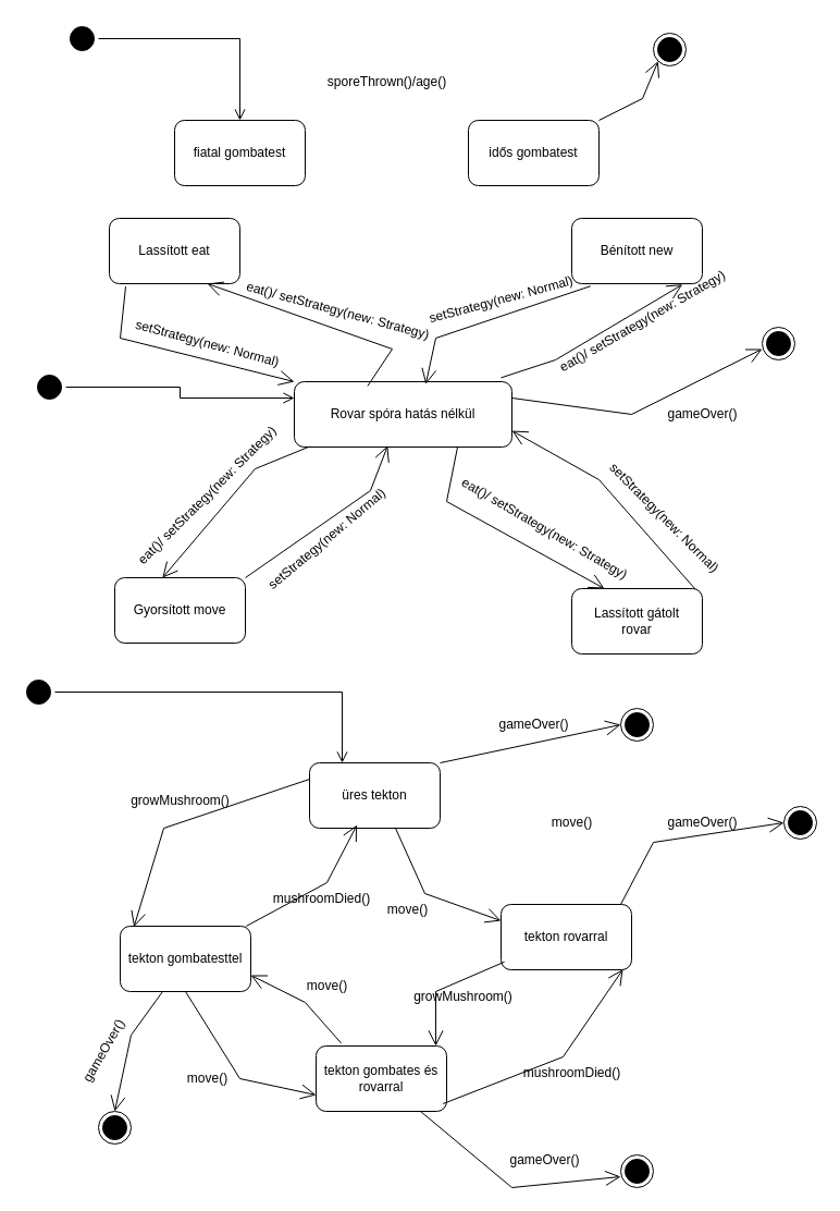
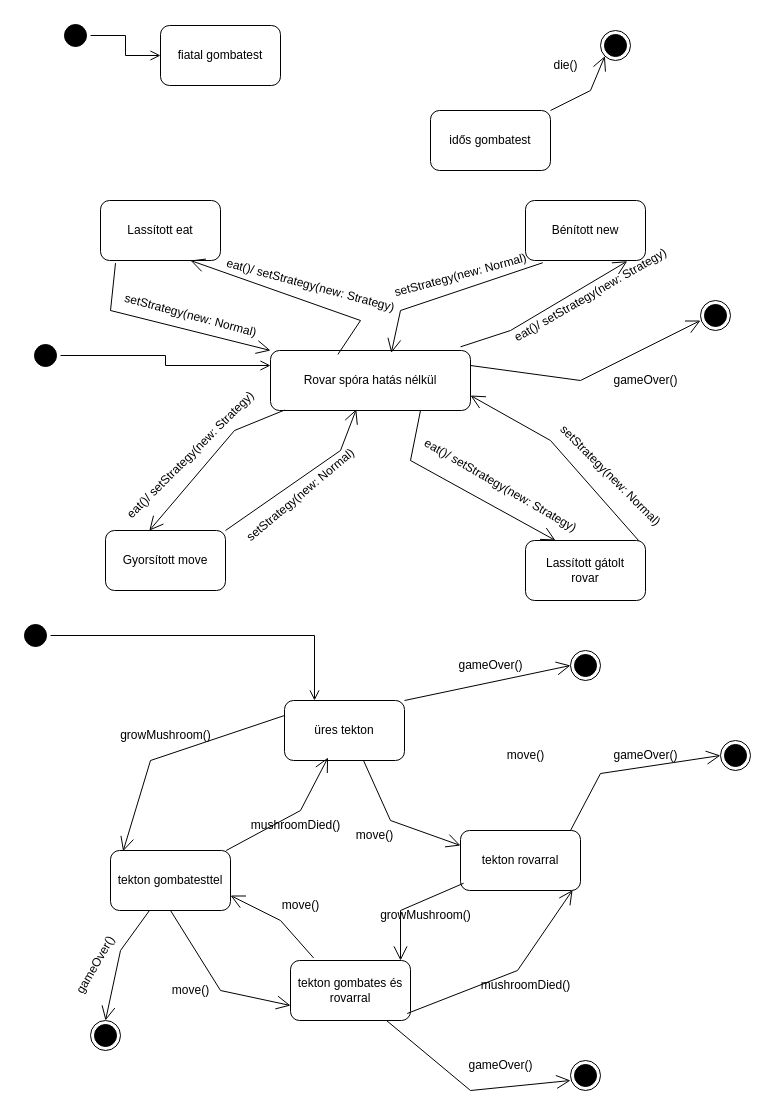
  <mxCell id="0" />
  <mxCell id="1" parent="0" />
  <mxCell id="2" value="" style="ellipse;html=1;shape=startState;fillColor=#000000;strokeColor=#000000;" parent="1" vertex="1"><mxGeometry x="60" y="20" width="30" height="30" as="geometry" /></mxCell>
  <mxCell id="3" value="" style="edgeStyle=orthogonalEdgeStyle;html=1;verticalAlign=bottom;endArrow=open;endSize=8;strokeColor=#000000;rounded=0;" parent="1" source="2" target="11" edge="1"><mxGeometry relative="1" as="geometry"><mxPoint x="180" y="140" as="targetPoint" /></mxGeometry></mxCell>
  <mxCell id="4" value="" style="ellipse;html=1;shape=startState;fillColor=#000000;strokeColor=#000000;" parent="1" vertex="1"><mxGeometry x="30" y="340" width="30" height="30" as="geometry" /></mxCell>
  <mxCell id="5" value="" style="edgeStyle=orthogonalEdgeStyle;html=1;verticalAlign=bottom;endArrow=open;endSize=8;strokeColor=#000000;rounded=0;entryX=0;entryY=0.25;entryDx=0;entryDy=0;" parent="1" source="4" target="12" edge="1"><mxGeometry relative="1" as="geometry"><mxPoint x="190" y="330" as="targetPoint" /></mxGeometry></mxCell>
  <mxCell id="6" value="" style="ellipse;html=1;shape=startState;fillColor=#000000;strokeColor=#000000;" parent="1" vertex="1"><mxGeometry x="20" y="620" width="30" height="30" as="geometry" /></mxCell>
  <mxCell id="7" value="" style="edgeStyle=orthogonalEdgeStyle;html=1;verticalAlign=bottom;endArrow=open;endSize=8;strokeColor=#000000;rounded=0;entryX=0.25;entryY=0;entryDx=0;entryDy=0;" parent="1" source="6" target="18" edge="1"><mxGeometry relative="1" as="geometry"><mxPoint x="75" y="700" as="targetPoint" /></mxGeometry></mxCell>
  <mxCell id="8" value="" style="ellipse;html=1;shape=endState;fillColor=#000000;strokeColor=#000000;" parent="1" vertex="1"><mxGeometry x="570" y="650" width="30" height="30" as="geometry" /></mxCell>
  <mxCell id="9" value="" style="ellipse;html=1;shape=endState;fillColor=#000000;strokeColor=#000000;" parent="1" vertex="1"><mxGeometry x="700" y="300" width="30" height="30" as="geometry" /></mxCell>
  <mxCell id="10" value="" style="ellipse;html=1;shape=endState;fillColor=#000000;strokeColor=#000000;" parent="1" vertex="1"><mxGeometry x="600" y="30" width="30" height="30" as="geometry" /></mxCell>
- <mxCell id="11" value="fiatal gombatest" style="rounded=1;whiteSpace=wrap;html=1;" parent="1" vertex="1"><mxGeometry x="160" y="110" width="120" height="60" as="geometry" /></mxCell>
+ <mxCell id="11" value="fiatal gombatest" style="rounded=1;whiteSpace=wrap;html=1;" parent="1" vertex="1"><mxGeometry x="160" y="25" width="120" height="60" as="geometry" /></mxCell>
  <mxCell id="12" value="Rovar spóra hatás nélkül" style="rounded=1;whiteSpace=wrap;html=1;" parent="1" vertex="1"><mxGeometry x="270" y="350" width="200" height="60" as="geometry" /></mxCell>
  <mxCell id="13" value="idős gombatest" style="rounded=1;whiteSpace=wrap;html=1;" parent="1" vertex="1"><mxGeometry x="430" y="110" width="120" height="60" as="geometry" /></mxCell>
  <mxCell id="14" value="Lassított eat" style="rounded=1;whiteSpace=wrap;html=1;" parent="1" vertex="1"><mxGeometry x="100" y="200" width="120" height="60" as="geometry" /></mxCell>
  <mxCell id="15" value="Gyorsított move" style="rounded=1;whiteSpace=wrap;html=1;" parent="1" vertex="1"><mxGeometry x="105" y="530" width="120" height="60" as="geometry" /></mxCell>
  <mxCell id="16" value="Bénított new" style="rounded=1;whiteSpace=wrap;html=1;" parent="1" vertex="1"><mxGeometry x="525" y="200" width="120" height="60" as="geometry" /></mxCell>
  <mxCell id="17" value="Lassított gátolt&lt;br&gt;rovar" style="rounded=1;whiteSpace=wrap;html=1;" parent="1" vertex="1"><mxGeometry x="525" y="540" width="120" height="60" as="geometry" /></mxCell>
  <mxCell id="18" value="üres tekton" style="rounded=1;whiteSpace=wrap;html=1;" parent="1" vertex="1"><mxGeometry x="284" y="700" width="120" height="60" as="geometry" /></mxCell>
  <mxCell id="19" value="tekton gombatesttel" style="rounded=1;whiteSpace=wrap;html=1;" parent="1" vertex="1"><mxGeometry x="110" y="850" width="120" height="60" as="geometry" /></mxCell>
  <mxCell id="20" value="tekton rovarral" style="rounded=1;whiteSpace=wrap;html=1;" parent="1" vertex="1"><mxGeometry x="460" y="830" width="120" height="60" as="geometry" /></mxCell>
  <mxCell id="21" value="tekton gombates és rovarral" style="rounded=1;whiteSpace=wrap;html=1;" parent="1" vertex="1"><mxGeometry x="290" y="960" width="120" height="60" as="geometry" /></mxCell>
- <mxCell id="22" value="sporeThrown()/age()" style="text;html=1;align=center;verticalAlign=middle;resizable=0;points=[];autosize=1;strokeColor=none;fillColor=none;" parent="1" vertex="1"><mxGeometry x="290" y="60" width="130" height="30" as="geometry" /></mxCell>
+ <mxCell id="23" value="die()" style="text;html=1;align=center;verticalAlign=middle;resizable=0;points=[];autosize=1;strokeColor=none;fillColor=none;" parent="1" vertex="1"><mxGeometry x="540" y="50" width="50" height="30" as="geometry" /></mxCell>
  <mxCell id="24" value="" style="endArrow=open;endFill=1;endSize=12;html=1;rounded=0;exitX=0.125;exitY=1.044;exitDx=0;exitDy=0;entryX=0;entryY=0;entryDx=0;entryDy=0;exitPerimeter=0;" parent="1" source="14" target="12" edge="1"><mxGeometry width="160" relative="1" as="geometry"><mxPoint x="280" y="200" as="sourcePoint" /><mxPoint x="440" y="200" as="targetPoint" /><Array as="points"><mxPoint x="110" y="310" /></Array></mxGeometry></mxCell>
  <mxCell id="25" value="" style="endArrow=open;endFill=1;endSize=12;html=1;rounded=0;entryX=0.75;entryY=1;entryDx=0;entryDy=0;exitX=0.337;exitY=0.066;exitDx=0;exitDy=0;exitPerimeter=0;" parent="1" source="12" target="14" edge="1"><mxGeometry width="160" relative="1" as="geometry"><mxPoint x="460" y="310" as="sourcePoint" /><mxPoint x="340" y="310" as="targetPoint" /><Array as="points"><mxPoint x="360" y="320" /></Array></mxGeometry></mxCell>
  <mxCell id="26" value="" style="endArrow=open;endFill=1;endSize=12;html=1;rounded=0;exitX=1;exitY=0;exitDx=0;exitDy=0;entryX=0;entryY=1;entryDx=0;entryDy=0;" parent="1" source="13" target="10" edge="1"><mxGeometry width="160" relative="1" as="geometry"><mxPoint x="360" y="15" as="sourcePoint" /><mxPoint x="407" y="70" as="targetPoint" /><Array as="points"><mxPoint x="590" y="90" /></Array></mxGeometry></mxCell>
  <mxCell id="27" value="" style="endArrow=open;endFill=1;endSize=12;html=1;rounded=0;exitX=0.95;exitY=-0.061;exitDx=0;exitDy=0;entryX=0.848;entryY=1.012;entryDx=0;entryDy=0;entryPerimeter=0;exitPerimeter=0;" parent="1" source="12" target="16" edge="1"><mxGeometry width="160" relative="1" as="geometry"><mxPoint x="524" y="300" as="sourcePoint" /><mxPoint x="571" y="355" as="targetPoint" /><Array as="points"><mxPoint x="510" y="330" /></Array></mxGeometry></mxCell>
  <mxCell id="28" value="" style="endArrow=open;endFill=1;endSize=12;html=1;rounded=0;exitX=0.144;exitY=1.037;exitDx=0;exitDy=0;entryX=0.604;entryY=0.04;entryDx=0;entryDy=0;entryPerimeter=0;exitPerimeter=0;" parent="1" source="16" target="12" edge="1"><mxGeometry width="160" relative="1" as="geometry"><mxPoint x="534" y="310" as="sourcePoint" /><mxPoint x="581" y="365" as="targetPoint" /><Array as="points"><mxPoint x="400" y="310" /></Array></mxGeometry></mxCell>
  <mxCell id="29" value="" style="endArrow=open;endFill=1;endSize=12;html=1;rounded=0;exitX=0.75;exitY=1;exitDx=0;exitDy=0;entryX=0.25;entryY=0;entryDx=0;entryDy=0;" parent="1" source="12" target="17" edge="1"><mxGeometry width="160" relative="1" as="geometry"><mxPoint x="544" y="320" as="sourcePoint" /><mxPoint x="490" y="450" as="targetPoint" /><Array as="points"><mxPoint x="410" y="460" /></Array></mxGeometry></mxCell>
  <mxCell id="30" value="" style="endArrow=open;endFill=1;endSize=12;html=1;rounded=0;exitX=0.944;exitY=0.004;exitDx=0;exitDy=0;entryX=1;entryY=0.75;entryDx=0;entryDy=0;exitPerimeter=0;" parent="1" source="17" target="12" edge="1"><mxGeometry width="160" relative="1" as="geometry"><mxPoint x="554" y="330" as="sourcePoint" /><mxPoint x="601" y="385" as="targetPoint" /><Array as="points"><mxPoint x="550" y="440" /></Array></mxGeometry></mxCell>
  <mxCell id="31" value="" style="endArrow=open;endFill=1;endSize=12;html=1;rounded=0;exitX=0.07;exitY=0.993;exitDx=0;exitDy=0;entryX=0.365;entryY=0.002;entryDx=0;entryDy=0;entryPerimeter=0;exitPerimeter=0;" parent="1" source="12" target="15" edge="1"><mxGeometry width="160" relative="1" as="geometry"><mxPoint x="564" y="340" as="sourcePoint" /><mxPoint x="611" y="395" as="targetPoint" /><Array as="points"><mxPoint x="234" y="430" /></Array></mxGeometry></mxCell>
  <mxCell id="32" value="" style="endArrow=open;endFill=1;endSize=12;html=1;rounded=0;exitX=1;exitY=0;exitDx=0;exitDy=0;entryX=0.429;entryY=0.98;entryDx=0;entryDy=0;entryPerimeter=0;" parent="1" source="15" target="12" edge="1"><mxGeometry width="160" relative="1" as="geometry"><mxPoint x="574" y="350" as="sourcePoint" /><mxPoint x="621" y="405" as="targetPoint" /><Array as="points"><mxPoint x="340" y="450" /></Array></mxGeometry></mxCell>
  <mxCell id="33" value="" style="endArrow=open;endFill=1;endSize=12;html=1;rounded=0;exitX=0;exitY=0.25;exitDx=0;exitDy=0;entryX=0.105;entryY=0.012;entryDx=0;entryDy=0;entryPerimeter=0;" parent="1" source="18" target="19" edge="1"><mxGeometry width="160" relative="1" as="geometry"><mxPoint x="434" y="730" as="sourcePoint" /><mxPoint x="481" y="785" as="targetPoint" /><Array as="points"><mxPoint x="150" y="760" /></Array></mxGeometry></mxCell>
  <mxCell id="34" value="" style="endArrow=open;endFill=1;endSize=12;html=1;rounded=0;entryX=0.363;entryY=0.95;entryDx=0;entryDy=0;entryPerimeter=0;" parent="1" source="19" target="18" edge="1"><mxGeometry width="160" relative="1" as="geometry"><mxPoint x="266.5" y="835" as="sourcePoint" /><mxPoint x="313.5" y="890" as="targetPoint" /><Array as="points"><mxPoint x="300" y="810" /></Array></mxGeometry></mxCell>
  <mxCell id="35" value="" style="endArrow=open;endFill=1;endSize=12;html=1;rounded=0;exitX=0.5;exitY=1;exitDx=0;exitDy=0;entryX=0;entryY=0.25;entryDx=0;entryDy=0;" parent="1" target="20" edge="1"><mxGeometry width="160" relative="1" as="geometry"><mxPoint x="363" y="760" as="sourcePoint" /><mxPoint x="410" y="815" as="targetPoint" /><Array as="points"><mxPoint x="390" y="820" /></Array></mxGeometry></mxCell>
  <mxCell id="36" value="" style="endArrow=open;endFill=1;endSize=12;html=1;rounded=0;entryX=1;entryY=0.75;entryDx=0;entryDy=0;exitX=0.192;exitY=-0.044;exitDx=0;exitDy=0;exitPerimeter=0;" parent="1" source="21" target="19" edge="1"><mxGeometry width="160" relative="1" as="geometry"><mxPoint x="308" y="926.5" as="sourcePoint" /><mxPoint x="410" y="833.5" as="targetPoint" /><Array as="points"><mxPoint x="280" y="920" /></Array></mxGeometry></mxCell>
  <mxCell id="37" value="" style="endArrow=open;endFill=1;endSize=12;html=1;rounded=0;entryX=0;entryY=0.75;entryDx=0;entryDy=0;exitX=0.5;exitY=1;exitDx=0;exitDy=0;" parent="1" source="19" target="21" edge="1"><mxGeometry width="160" relative="1" as="geometry"><mxPoint x="323" y="967" as="sourcePoint" /><mxPoint x="240" y="905" as="targetPoint" /><Array as="points"><mxPoint x="220" y="990" /></Array></mxGeometry></mxCell>
  <mxCell id="38" value="" style="endArrow=open;endFill=1;endSize=12;html=1;rounded=0;entryX=0.934;entryY=0.993;entryDx=0;entryDy=0;exitX=0.973;exitY=0.883;exitDx=0;exitDy=0;exitPerimeter=0;entryPerimeter=0;" parent="1" source="21" target="20" edge="1"><mxGeometry width="160" relative="1" as="geometry"><mxPoint x="550" y="992" as="sourcePoint" /><mxPoint x="467" y="930" as="targetPoint" /><Array as="points"><mxPoint x="517" y="970" /></Array></mxGeometry></mxCell>
  <mxCell id="39" value="" style="endArrow=open;endFill=1;endSize=12;html=1;rounded=0;entryX=0.917;entryY=0;entryDx=0;entryDy=0;exitX=0.026;exitY=0.879;exitDx=0;exitDy=0;exitPerimeter=0;entryPerimeter=0;" parent="1" source="20" target="21" edge="1"><mxGeometry width="160" relative="1" as="geometry"><mxPoint x="343" y="987" as="sourcePoint" /><mxPoint x="260" y="925" as="targetPoint" /><Array as="points"><mxPoint x="400" y="910" /></Array></mxGeometry></mxCell>
  <mxCell id="40" value="eat()/ setStrategy(new: Strategy)" style="text;html=1;align=center;verticalAlign=middle;resizable=0;points=[];autosize=1;strokeColor=none;fillColor=none;rotation=-30;" parent="1" vertex="1"><mxGeometry x="490" y="280" width="200" height="30" as="geometry" /></mxCell>
  <mxCell id="41" value="move()" style="text;html=1;align=center;verticalAlign=middle;resizable=0;points=[];autosize=1;strokeColor=none;fillColor=none;" parent="1" vertex="1"><mxGeometry x="344" y="820" width="60" height="30" as="geometry" /></mxCell>
  <mxCell id="42" value="" style="endArrow=open;endFill=1;endSize=12;html=1;rounded=0;exitX=1;exitY=0.25;exitDx=0;exitDy=0;" parent="1" source="12" edge="1"><mxGeometry width="160" relative="1" as="geometry"><mxPoint x="543" y="510" as="sourcePoint" /><mxPoint x="700" y="320" as="targetPoint" /><Array as="points"><mxPoint x="580" y="380" /></Array></mxGeometry></mxCell>
  <mxCell id="43" value="" style="endArrow=open;endFill=1;endSize=12;html=1;rounded=0;exitX=0.598;exitY=-0.048;exitDx=0;exitDy=0;exitPerimeter=0;entryX=0;entryY=0.5;entryDx=0;entryDy=0;" parent="1" edge="1" target="46"><mxGeometry width="160" relative="1" as="geometry"><mxPoint x="570" y="830" as="sourcePoint" /><mxPoint x="630" y="760" as="targetPoint" /><Array as="points"><mxPoint x="600" y="773" /></Array></mxGeometry></mxCell>
  <mxCell id="44" value="" style="endArrow=open;endFill=1;endSize=12;html=1;rounded=0;exitX=1;exitY=0;exitDx=0;exitDy=0;entryX=0;entryY=0.5;entryDx=0;entryDy=0;" parent="1" source="18" target="8" edge="1"><mxGeometry width="160" relative="1" as="geometry"><mxPoint x="528" y="713.5" as="sourcePoint" /><mxPoint x="400" y="616.5" as="targetPoint" /><Array as="points" /></mxGeometry></mxCell>
  <mxCell id="45" value="" style="endArrow=open;endFill=1;endSize=12;html=1;rounded=0;" parent="1" source="21" edge="1"><mxGeometry width="160" relative="1" as="geometry"><mxPoint x="562" y="857" as="sourcePoint" /><mxPoint x="570" y="1080" as="targetPoint" /><Array as="points"><mxPoint x="470" y="1090" /></Array></mxGeometry></mxCell>
  <mxCell id="46" value="" style="ellipse;html=1;shape=endState;fillColor=#000000;strokeColor=#000000;" parent="1" vertex="1"><mxGeometry x="720" y="740" width="30" height="30" as="geometry" /></mxCell>
  <mxCell id="47" value="" style="ellipse;html=1;shape=endState;fillColor=#000000;strokeColor=#000000;" parent="1" vertex="1"><mxGeometry x="570" y="1060" width="30" height="30" as="geometry" /></mxCell>
  <mxCell id="48" value="" style="endArrow=open;endFill=1;endSize=12;html=1;rounded=0;exitX=0.324;exitY=1.002;exitDx=0;exitDy=0;exitPerimeter=0;entryX=0.5;entryY=0;entryDx=0;entryDy=0;" parent="1" source="19" target="49" edge="1"><mxGeometry width="160" relative="1" as="geometry"><mxPoint x="-72" y="970" as="sourcePoint" /><mxPoint x="112" y="1030" as="targetPoint" /><Array as="points"><mxPoint x="120" y="950" /></Array></mxGeometry></mxCell>
  <mxCell id="49" value="" style="ellipse;html=1;shape=endState;fillColor=#000000;strokeColor=#000000;" parent="1" vertex="1"><mxGeometry x="90" y="1020" width="30" height="30" as="geometry" /></mxCell>
  <mxCell id="50" value="move()" style="text;html=1;align=center;verticalAlign=middle;resizable=0;points=[];autosize=1;strokeColor=none;fillColor=none;" parent="1" vertex="1"><mxGeometry x="495" y="740" width="60" height="30" as="geometry" /></mxCell>
  <mxCell id="51" value="move()" style="text;html=1;align=center;verticalAlign=middle;resizable=0;points=[];autosize=1;strokeColor=none;fillColor=none;" parent="1" vertex="1"><mxGeometry x="160" y="975" width="60" height="30" as="geometry" /></mxCell>
  <mxCell id="52" value="move()" style="text;html=1;align=center;verticalAlign=middle;resizable=0;points=[];autosize=1;strokeColor=none;fillColor=none;" parent="1" vertex="1"><mxGeometry x="270" y="890" width="60" height="30" as="geometry" /></mxCell>
  <mxCell id="53" value="growMushroom()" style="text;html=1;align=center;verticalAlign=middle;resizable=0;points=[];autosize=1;strokeColor=none;fillColor=none;" parent="1" vertex="1"><mxGeometry x="110" y="720" width="110" height="30" as="geometry" /></mxCell>
  <mxCell id="54" value="growMushroom()" style="text;html=1;align=center;verticalAlign=middle;resizable=0;points=[];autosize=1;strokeColor=none;fillColor=none;" parent="1" vertex="1"><mxGeometry x="370" y="900" width="110" height="30" as="geometry" /></mxCell>
  <mxCell id="55" value="mushroomDied()" style="text;html=1;align=center;verticalAlign=middle;resizable=0;points=[];autosize=1;strokeColor=none;fillColor=none;" parent="1" vertex="1"><mxGeometry x="240" y="810" width="110" height="30" as="geometry" /></mxCell>
  <mxCell id="56" value="mushroomDied()" style="text;html=1;align=center;verticalAlign=middle;resizable=0;points=[];autosize=1;strokeColor=none;fillColor=none;" parent="1" vertex="1"><mxGeometry x="470" y="970" width="110" height="30" as="geometry" /></mxCell>
  <mxCell id="57" value="setStrategy(new: N&lt;span style=&quot;background-color: transparent; color: light-dark(rgb(0, 0, 0), rgb(255, 255, 255));&quot;&gt;ormal)&lt;/span&gt;" style="text;html=1;align=center;verticalAlign=middle;resizable=0;points=[];autosize=1;strokeColor=none;fillColor=none;rotation=-15;" vertex="1" parent="1"><mxGeometry x="380" y="260" width="160" height="30" as="geometry" /></mxCell>
  <mxCell id="58" value="setStrategy(new: N&lt;span style=&quot;background-color: transparent; color: light-dark(rgb(0, 0, 0), rgb(255, 255, 255));&quot;&gt;ormal)&lt;/span&gt;" style="text;html=1;align=center;verticalAlign=middle;resizable=0;points=[];autosize=1;strokeColor=none;fillColor=none;rotation=15;" vertex="1" parent="1"><mxGeometry x="110" y="300" width="160" height="30" as="geometry" /></mxCell>
  <mxCell id="59" value="setStrategy(new: N&lt;span style=&quot;background-color: transparent; color: light-dark(rgb(0, 0, 0), rgb(255, 255, 255));&quot;&gt;ormal)&lt;/span&gt;" style="text;html=1;align=center;verticalAlign=middle;resizable=0;points=[];autosize=1;strokeColor=none;fillColor=none;rotation=-40;" vertex="1" parent="1"><mxGeometry x="220" y="480" width="160" height="30" as="geometry" /></mxCell>
  <mxCell id="60" value="setStrategy(new: N&lt;span style=&quot;background-color: transparent; color: light-dark(rgb(0, 0, 0), rgb(255, 255, 255));&quot;&gt;ormal)&lt;/span&gt;" style="text;html=1;align=center;verticalAlign=middle;resizable=0;points=[];autosize=1;strokeColor=none;fillColor=none;rotation=45;" vertex="1" parent="1"><mxGeometry x="530" y="460" width="160" height="30" as="geometry" /></mxCell>
  <mxCell id="61" value="eat()/ setStrategy(new: Strategy)" style="text;html=1;align=center;verticalAlign=middle;resizable=0;points=[];autosize=1;strokeColor=none;fillColor=none;rotation=30;" vertex="1" parent="1"><mxGeometry x="400" y="470" width="200" height="30" as="geometry" /></mxCell>
  <mxCell id="62" value="eat()/ setStrategy(new: Strategy)" style="text;html=1;align=center;verticalAlign=middle;resizable=0;points=[];autosize=1;strokeColor=none;fillColor=none;rotation=-45;" vertex="1" parent="1"><mxGeometry x="90" y="440" width="200" height="30" as="geometry" /></mxCell>
  <mxCell id="63" value="eat()/ setStrategy(new: Strategy)" style="text;html=1;align=center;verticalAlign=middle;resizable=0;points=[];autosize=1;strokeColor=none;fillColor=none;rotation=15;" vertex="1" parent="1"><mxGeometry x="210" y="270" width="200" height="30" as="geometry" /></mxCell>
  <mxCell id="64" value="gameOver()" style="text;html=1;align=center;verticalAlign=middle;resizable=0;points=[];autosize=1;strokeColor=none;fillColor=none;" vertex="1" parent="1"><mxGeometry x="600" y="365" width="90" height="30" as="geometry" /></mxCell>
  <mxCell id="65" value="gameOver()" style="text;html=1;align=center;verticalAlign=middle;resizable=0;points=[];autosize=1;strokeColor=none;fillColor=none;" vertex="1" parent="1"><mxGeometry x="445" y="650" width="90" height="30" as="geometry" /></mxCell>
  <mxCell id="66" value="gameOver()" style="text;html=1;align=center;verticalAlign=middle;resizable=0;points=[];autosize=1;strokeColor=none;fillColor=none;" vertex="1" parent="1"><mxGeometry x="600" y="740" width="90" height="30" as="geometry" /></mxCell>
  <mxCell id="67" value="gameOver()" style="text;html=1;align=center;verticalAlign=middle;resizable=0;points=[];autosize=1;strokeColor=none;fillColor=none;rotation=-60;" vertex="1" parent="1"><mxGeometry x="50" y="950" width="90" height="30" as="geometry" /></mxCell>
  <mxCell id="68" value="gameOver()" style="text;html=1;align=center;verticalAlign=middle;resizable=0;points=[];autosize=1;strokeColor=none;fillColor=none;" vertex="1" parent="1"><mxGeometry x="455" y="1050" width="90" height="30" as="geometry" /></mxCell>
